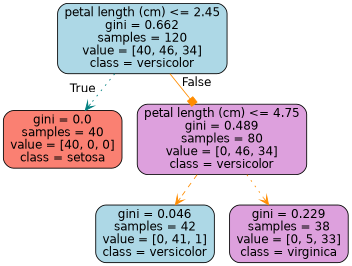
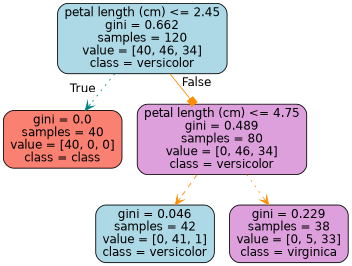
  digraph {
    node [color=black fillcolor=lightblue fontname=helvetica shape=box style="filled, rounded"]
    edge [fontname=helvetica color=darkorange style=dotted arrowhead=vee]
    n1 [label="petal length (cm) <= 2.45\ngini = 0.662\nsamples = 120\nvalue = [40, 46, 34]\nclass = versicolor"]
-   n2 [fillcolor=salmon label="gini = 0.0\nsamples = 40\nvalue = [40, 0, 0]\nclass = setosa"]
+   n2 [fillcolor=salmon label="gini = 0.0\nsamples = 40\nvalue = [40, 0, 0]\nclass = class"]
    n3 [fillcolor=plum label="petal length (cm) <= 4.75\ngini = 0.489\nsamples = 80\nvalue = [0, 46, 34]\nclass = versicolor"]
    n4 [label="gini = 0.046\nsamples = 42\nvalue = [0, 41, 1]\nclass = versicolor"]
    n5 [fillcolor=plum label="gini = 0.229\nsamples = 38\nvalue = [0, 5, 33]\nclass = virginica"]
    n1 -> n2 [headlabel=True labelangle=45 labeldistance=2.5 color=teal]
    n1 -> n3 [headlabel=False labelangle=-45 labeldistance=2.5 style=solid arrowhead=box]
    n3 -> n4 [style=dashed]
    n3 -> n5
  }
